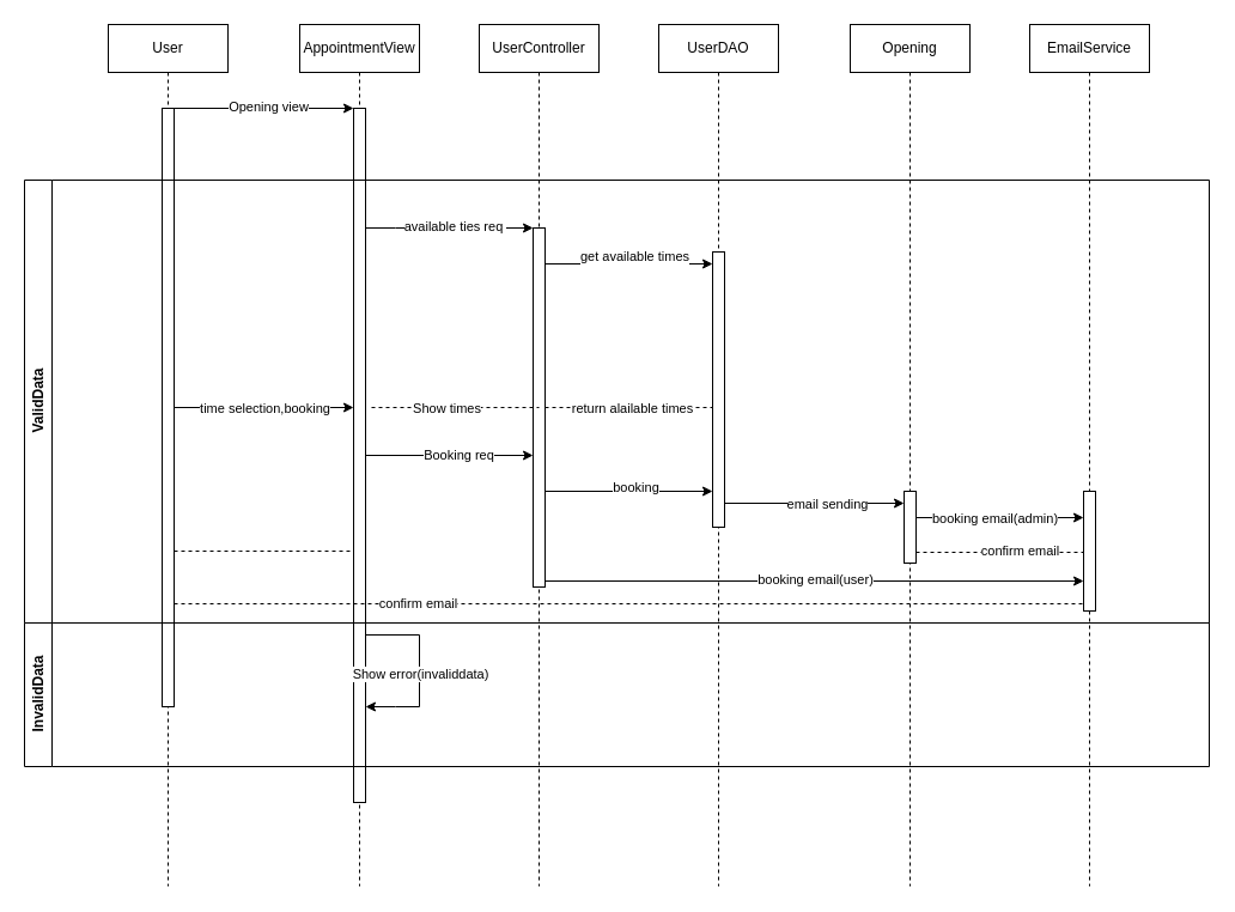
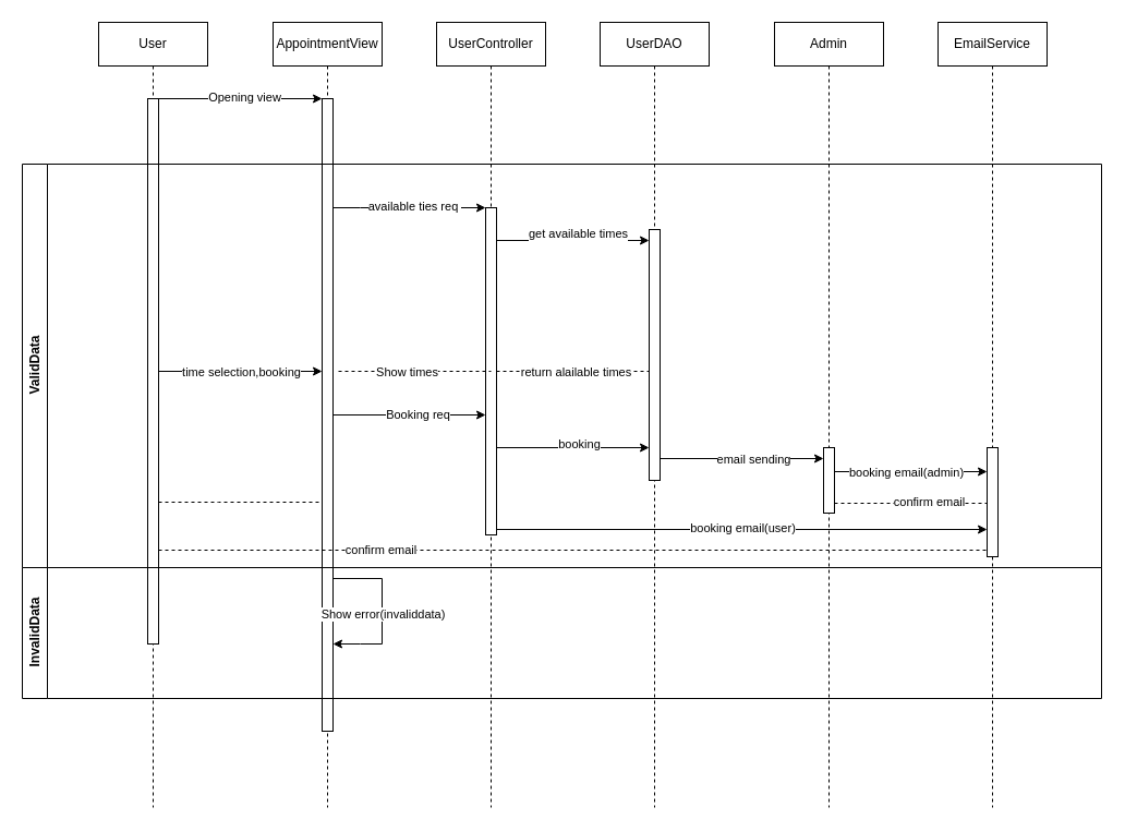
  <mxCell id="0" />
  <mxCell id="1" parent="0" />
  <mxCell id="2" value="User" style="shape=umlLifeline;perimeter=lifelinePerimeter;whiteSpace=wrap;html=1;container=0;dropTarget=0;collapsible=0;recursiveResize=0;outlineConnect=0;portConstraint=eastwest;newEdgeStyle={&quot;edgeStyle&quot;:&quot;elbowEdgeStyle&quot;,&quot;elbow&quot;:&quot;vertical&quot;,&quot;curved&quot;:0,&quot;rounded&quot;:0};" parent="1" vertex="1"><mxGeometry x="90" y="20" width="100" height="720" as="geometry" /></mxCell>
  <mxCell id="3" value="" style="html=1;points=[];perimeter=orthogonalPerimeter;outlineConnect=0;targetShapes=umlLifeline;portConstraint=eastwest;newEdgeStyle={&quot;edgeStyle&quot;:&quot;elbowEdgeStyle&quot;,&quot;elbow&quot;:&quot;vertical&quot;,&quot;curved&quot;:0,&quot;rounded&quot;:0};" parent="2" vertex="1"><mxGeometry x="45" y="70" width="10" height="500" as="geometry" /></mxCell>
  <mxCell id="4" value="AppointmentView" style="shape=umlLifeline;perimeter=lifelinePerimeter;whiteSpace=wrap;html=1;container=0;dropTarget=0;collapsible=0;recursiveResize=0;outlineConnect=0;portConstraint=eastwest;newEdgeStyle={&quot;edgeStyle&quot;:&quot;elbowEdgeStyle&quot;,&quot;elbow&quot;:&quot;vertical&quot;,&quot;curved&quot;:0,&quot;rounded&quot;:0};" parent="1" vertex="1"><mxGeometry x="250" y="20" width="100" height="720" as="geometry" /></mxCell>
  <mxCell id="5" value="" style="html=1;points=[];perimeter=orthogonalPerimeter;outlineConnect=0;targetShapes=umlLifeline;portConstraint=eastwest;newEdgeStyle={&quot;edgeStyle&quot;:&quot;elbowEdgeStyle&quot;,&quot;elbow&quot;:&quot;vertical&quot;,&quot;curved&quot;:0,&quot;rounded&quot;:0};" parent="4" vertex="1"><mxGeometry x="45" y="70" width="10" height="580" as="geometry" /></mxCell>
  <mxCell id="6" value="" style="endArrow=classic;html=1;rounded=0;" edge="1" parent="4" source="5" target="5"><mxGeometry width="50" height="50" relative="1" as="geometry"><mxPoint x="170" y="530" as="sourcePoint" /><mxPoint x="220" y="480" as="targetPoint" /><Array as="points"><mxPoint x="100" y="510" /><mxPoint x="100" y="570" /><mxPoint x="80" y="570" /></Array></mxGeometry></mxCell>
  <mxCell id="7" value="Show error(invaliddata)" style="edgeLabel;html=1;align=center;verticalAlign=middle;resizable=0;points=[];" vertex="1" connectable="0" parent="6"><mxGeometry x="0.02" relative="1" as="geometry"><mxPoint as="offset" /></mxGeometry></mxCell>
  <mxCell id="8" value="UserController" style="shape=umlLifeline;perimeter=lifelinePerimeter;whiteSpace=wrap;html=1;container=0;dropTarget=0;collapsible=0;recursiveResize=0;outlineConnect=0;portConstraint=eastwest;newEdgeStyle={&quot;edgeStyle&quot;:&quot;elbowEdgeStyle&quot;,&quot;elbow&quot;:&quot;vertical&quot;,&quot;curved&quot;:0,&quot;rounded&quot;:0};" vertex="1" parent="1"><mxGeometry x="400" y="20" width="100" height="720" as="geometry" /></mxCell>
  <mxCell id="9" value="" style="html=1;points=[];perimeter=orthogonalPerimeter;outlineConnect=0;targetShapes=umlLifeline;portConstraint=eastwest;newEdgeStyle={&quot;edgeStyle&quot;:&quot;elbowEdgeStyle&quot;,&quot;elbow&quot;:&quot;vertical&quot;,&quot;curved&quot;:0,&quot;rounded&quot;:0};" vertex="1" parent="8"><mxGeometry x="45" y="170" width="10" height="300" as="geometry" /></mxCell>
  <mxCell id="10" value="UserDAO" style="shape=umlLifeline;perimeter=lifelinePerimeter;whiteSpace=wrap;html=1;container=0;dropTarget=0;collapsible=0;recursiveResize=0;outlineConnect=0;portConstraint=eastwest;newEdgeStyle={&quot;edgeStyle&quot;:&quot;elbowEdgeStyle&quot;,&quot;elbow&quot;:&quot;vertical&quot;,&quot;curved&quot;:0,&quot;rounded&quot;:0};" vertex="1" parent="1"><mxGeometry x="550" y="20" width="100" height="720" as="geometry" /></mxCell>
  <mxCell id="11" value="" style="html=1;points=[];perimeter=orthogonalPerimeter;outlineConnect=0;targetShapes=umlLifeline;portConstraint=eastwest;newEdgeStyle={&quot;edgeStyle&quot;:&quot;elbowEdgeStyle&quot;,&quot;elbow&quot;:&quot;vertical&quot;,&quot;curved&quot;:0,&quot;rounded&quot;:0};" vertex="1" parent="10"><mxGeometry x="45" y="190" width="10" height="230" as="geometry" /></mxCell>
  <mxCell id="12" value="" style="endArrow=classic;html=1;rounded=0;" edge="1" parent="1" source="3" target="5"><mxGeometry width="50" height="50" relative="1" as="geometry"><mxPoint x="390" y="130" as="sourcePoint" /><mxPoint x="440" y="80" as="targetPoint" /><Array as="points"><mxPoint x="220" y="90" /></Array></mxGeometry></mxCell>
  <mxCell id="13" value="Opening view" style="edgeLabel;html=1;align=center;verticalAlign=middle;resizable=0;points=[];" vertex="1" connectable="0" parent="12"><mxGeometry x="0.042" y="2" relative="1" as="geometry"><mxPoint as="offset" /></mxGeometry></mxCell>
  <mxCell id="14" value="" style="endArrow=classic;html=1;rounded=0;" edge="1" parent="1" source="5" target="9"><mxGeometry width="50" height="50" relative="1" as="geometry"><mxPoint x="275" y="190" as="sourcePoint" /><mxPoint x="385" y="190" as="targetPoint" /><Array as="points"><mxPoint x="330" y="190" /></Array></mxGeometry></mxCell>
  <mxCell id="15" value="available ties req&amp;nbsp;" style="edgeLabel;html=1;align=center;verticalAlign=middle;resizable=0;points=[];" vertex="1" connectable="0" parent="14"><mxGeometry x="0.061" y="2" relative="1" as="geometry"><mxPoint as="offset" /></mxGeometry></mxCell>
  <mxCell id="16" value="" style="endArrow=none;dashed=1;html=1;rounded=0;" edge="1" parent="1" source="3" target="5"><mxGeometry width="50" height="50" relative="1" as="geometry"><mxPoint x="390" y="410" as="sourcePoint" /><mxPoint x="440" y="360" as="targetPoint" /><Array as="points"><mxPoint x="200" y="460" /></Array></mxGeometry></mxCell>
  <mxCell id="17" value="ValidData" style="swimlane;horizontal=0;whiteSpace=wrap;html=1;" vertex="1" parent="1"><mxGeometry x="20" y="150" width="990" height="370" as="geometry" /></mxCell>
  <mxCell id="18" value="" style="endArrow=classic;html=1;rounded=0;" edge="1" parent="17" target="11"><mxGeometry width="50" height="50" relative="1" as="geometry"><mxPoint x="435" y="70" as="sourcePoint" /><mxPoint x="555" y="70" as="targetPoint" /><Array as="points" /></mxGeometry></mxCell>
  <mxCell id="19" value="get available times" style="edgeLabel;html=1;align=center;verticalAlign=middle;resizable=0;points=[];" vertex="1" connectable="0" parent="18"><mxGeometry x="0.064" y="7" relative="1" as="geometry"><mxPoint as="offset" /></mxGeometry></mxCell>
  <mxCell id="20" value="" style="endArrow=classic;html=1;rounded=0;" edge="1" parent="17"><mxGeometry width="50" height="50" relative="1" as="geometry"><mxPoint x="285" y="230" as="sourcePoint" /><mxPoint x="425" y="230" as="targetPoint" /></mxGeometry></mxCell>
  <mxCell id="21" value="Booking req" style="edgeLabel;html=1;align=center;verticalAlign=middle;resizable=0;points=[];" vertex="1" connectable="0" parent="20"><mxGeometry x="0.1" y="1" relative="1" as="geometry"><mxPoint as="offset" /></mxGeometry></mxCell>
  <mxCell id="22" value="" style="endArrow=none;dashed=1;html=1;rounded=0;" edge="1" parent="17"><mxGeometry width="50" height="50" relative="1" as="geometry"><mxPoint x="290" y="190" as="sourcePoint" /><mxPoint x="430" y="190" as="targetPoint" /><Array as="points" /></mxGeometry></mxCell>
  <mxCell id="23" value="Show times" style="edgeLabel;html=1;align=center;verticalAlign=middle;resizable=0;points=[];" vertex="1" connectable="0" parent="22"><mxGeometry x="-0.121" relative="1" as="geometry"><mxPoint as="offset" /></mxGeometry></mxCell>
  <mxCell id="24" value="" style="endArrow=classic;html=1;rounded=0;" edge="1" parent="17"><mxGeometry width="50" height="50" relative="1" as="geometry"><mxPoint x="435" y="260" as="sourcePoint" /><mxPoint x="575" y="260" as="targetPoint" /></mxGeometry></mxCell>
  <mxCell id="25" value="booking" style="edgeLabel;html=1;align=center;verticalAlign=middle;resizable=0;points=[];" vertex="1" connectable="0" parent="24"><mxGeometry x="0.314" y="4" relative="1" as="geometry"><mxPoint x="-17" as="offset" /></mxGeometry></mxCell>
  <mxCell id="26" value="InvalidData&lt;br&gt;" style="swimlane;horizontal=0;whiteSpace=wrap;html=1;" vertex="1" parent="1"><mxGeometry x="20" y="520" width="990" height="120" as="geometry" /></mxCell>
  <mxCell id="27" value="" style="endArrow=none;dashed=1;html=1;rounded=0;" edge="1" parent="1" source="9" target="11"><mxGeometry width="50" height="50" relative="1" as="geometry"><mxPoint x="380" y="360" as="sourcePoint" /><mxPoint x="430" y="310" as="targetPoint" /></mxGeometry></mxCell>
  <mxCell id="28" value="return alailable times" style="edgeLabel;html=1;align=center;verticalAlign=middle;resizable=0;points=[];" vertex="1" connectable="0" parent="27"><mxGeometry x="0.15" y="-2" relative="1" as="geometry"><mxPoint x="-9" y="-2" as="offset" /></mxGeometry></mxCell>
- <mxCell id="29" value="Opening" style="shape=umlLifeline;perimeter=lifelinePerimeter;whiteSpace=wrap;html=1;container=0;dropTarget=0;collapsible=0;recursiveResize=0;outlineConnect=0;portConstraint=eastwest;newEdgeStyle={&quot;edgeStyle&quot;:&quot;elbowEdgeStyle&quot;,&quot;elbow&quot;:&quot;vertical&quot;,&quot;curved&quot;:0,&quot;rounded&quot;:0};" vertex="1" parent="1"><mxGeometry x="710" y="20" width="100" height="720" as="geometry" /></mxCell>
+ <mxCell id="29" value="Admin" style="shape=umlLifeline;perimeter=lifelinePerimeter;whiteSpace=wrap;html=1;container=0;dropTarget=0;collapsible=0;recursiveResize=0;outlineConnect=0;portConstraint=eastwest;newEdgeStyle={&quot;edgeStyle&quot;:&quot;elbowEdgeStyle&quot;,&quot;elbow&quot;:&quot;vertical&quot;,&quot;curved&quot;:0,&quot;rounded&quot;:0};" vertex="1" parent="1"><mxGeometry x="710" y="20" width="100" height="720" as="geometry" /></mxCell>
  <mxCell id="30" value="" style="html=1;points=[];perimeter=orthogonalPerimeter;outlineConnect=0;targetShapes=umlLifeline;portConstraint=eastwest;newEdgeStyle={&quot;edgeStyle&quot;:&quot;elbowEdgeStyle&quot;,&quot;elbow&quot;:&quot;vertical&quot;,&quot;curved&quot;:0,&quot;rounded&quot;:0};" vertex="1" parent="29"><mxGeometry x="45" y="390" width="10" height="60" as="geometry" /></mxCell>
  <mxCell id="31" value="EmailService" style="shape=umlLifeline;perimeter=lifelinePerimeter;whiteSpace=wrap;html=1;container=0;dropTarget=0;collapsible=0;recursiveResize=0;outlineConnect=0;portConstraint=eastwest;newEdgeStyle={&quot;edgeStyle&quot;:&quot;elbowEdgeStyle&quot;,&quot;elbow&quot;:&quot;vertical&quot;,&quot;curved&quot;:0,&quot;rounded&quot;:0};" vertex="1" parent="1"><mxGeometry x="860" y="20" width="100" height="720" as="geometry" /></mxCell>
  <mxCell id="32" value="" style="html=1;points=[];perimeter=orthogonalPerimeter;outlineConnect=0;targetShapes=umlLifeline;portConstraint=eastwest;newEdgeStyle={&quot;edgeStyle&quot;:&quot;elbowEdgeStyle&quot;,&quot;elbow&quot;:&quot;vertical&quot;,&quot;curved&quot;:0,&quot;rounded&quot;:0};" vertex="1" parent="31"><mxGeometry x="45" y="390" width="10" height="100" as="geometry" /></mxCell>
  <mxCell id="33" value="" style="endArrow=classic;html=1;rounded=0;" edge="1" parent="1" source="3" target="5"><mxGeometry width="50" height="50" relative="1" as="geometry"><mxPoint x="170" y="410" as="sourcePoint" /><mxPoint x="220" y="360" as="targetPoint" /></mxGeometry></mxCell>
  <mxCell id="34" value="time selection,booking" style="edgeLabel;html=1;align=center;verticalAlign=middle;resizable=0;points=[];" vertex="1" connectable="0" parent="33"><mxGeometry x="0.187" y="-3" relative="1" as="geometry"><mxPoint x="-14" y="-3" as="offset" /></mxGeometry></mxCell>
  <mxCell id="35" value="" style="endArrow=classic;html=1;rounded=0;" edge="1" parent="1" source="11" target="30"><mxGeometry width="50" height="50" relative="1" as="geometry"><mxPoint x="570" y="410" as="sourcePoint" /><mxPoint x="620" y="360" as="targetPoint" /><Array as="points"><mxPoint x="680" y="420" /></Array></mxGeometry></mxCell>
  <mxCell id="36" value="email sending" style="edgeLabel;html=1;align=center;verticalAlign=middle;resizable=0;points=[];" vertex="1" connectable="0" parent="35"><mxGeometry x="0.16" y="-2" relative="1" as="geometry"><mxPoint x="-2" y="-2" as="offset" /></mxGeometry></mxCell>
  <mxCell id="37" value="" style="endArrow=classic;html=1;rounded=0;" edge="1" parent="1"><mxGeometry width="50" height="50" relative="1" as="geometry"><mxPoint x="455" y="485" as="sourcePoint" /><mxPoint x="905" y="485" as="targetPoint" /></mxGeometry></mxCell>
  <mxCell id="38" value="booking email(user)" style="edgeLabel;html=1;align=center;verticalAlign=middle;resizable=0;points=[];" vertex="1" connectable="0" parent="37"><mxGeometry x="0.462" y="2" relative="1" as="geometry"><mxPoint x="-104" as="offset" /></mxGeometry></mxCell>
  <mxCell id="39" value="" style="endArrow=classic;html=1;rounded=0;" edge="1" parent="1"><mxGeometry width="50" height="50" relative="1" as="geometry"><mxPoint x="765" y="432" as="sourcePoint" /><mxPoint x="905" y="432" as="targetPoint" /></mxGeometry></mxCell>
  <mxCell id="40" value="booking email(admin)" style="edgeLabel;html=1;align=center;verticalAlign=middle;resizable=0;points=[];" vertex="1" connectable="0" parent="39"><mxGeometry x="0.186" y="-1" relative="1" as="geometry"><mxPoint x="-18" y="-1" as="offset" /></mxGeometry></mxCell>
  <mxCell id="41" value="" style="endArrow=none;dashed=1;html=1;rounded=0;" edge="1" parent="1"><mxGeometry width="50" height="50" relative="1" as="geometry"><mxPoint x="765" y="461" as="sourcePoint" /><mxPoint x="905" y="461" as="targetPoint" /></mxGeometry></mxCell>
  <mxCell id="42" value="confirm email" style="edgeLabel;html=1;align=center;verticalAlign=middle;resizable=0;points=[];" vertex="1" connectable="0" parent="41"><mxGeometry x="0.229" y="2" relative="1" as="geometry"><mxPoint as="offset" /></mxGeometry></mxCell>
  <mxCell id="43" value="" style="endArrow=none;dashed=1;html=1;rounded=0;" edge="1" parent="1"><mxGeometry width="50" height="50" relative="1" as="geometry"><mxPoint x="145" y="504" as="sourcePoint" /><mxPoint x="905" y="504" as="targetPoint" /></mxGeometry></mxCell>
  <mxCell id="44" value="confirm email" style="edgeLabel;html=1;align=center;verticalAlign=middle;resizable=0;points=[];" vertex="1" connectable="0" parent="43"><mxGeometry x="-0.469" y="1" relative="1" as="geometry"><mxPoint x="1" as="offset" /></mxGeometry></mxCell>
